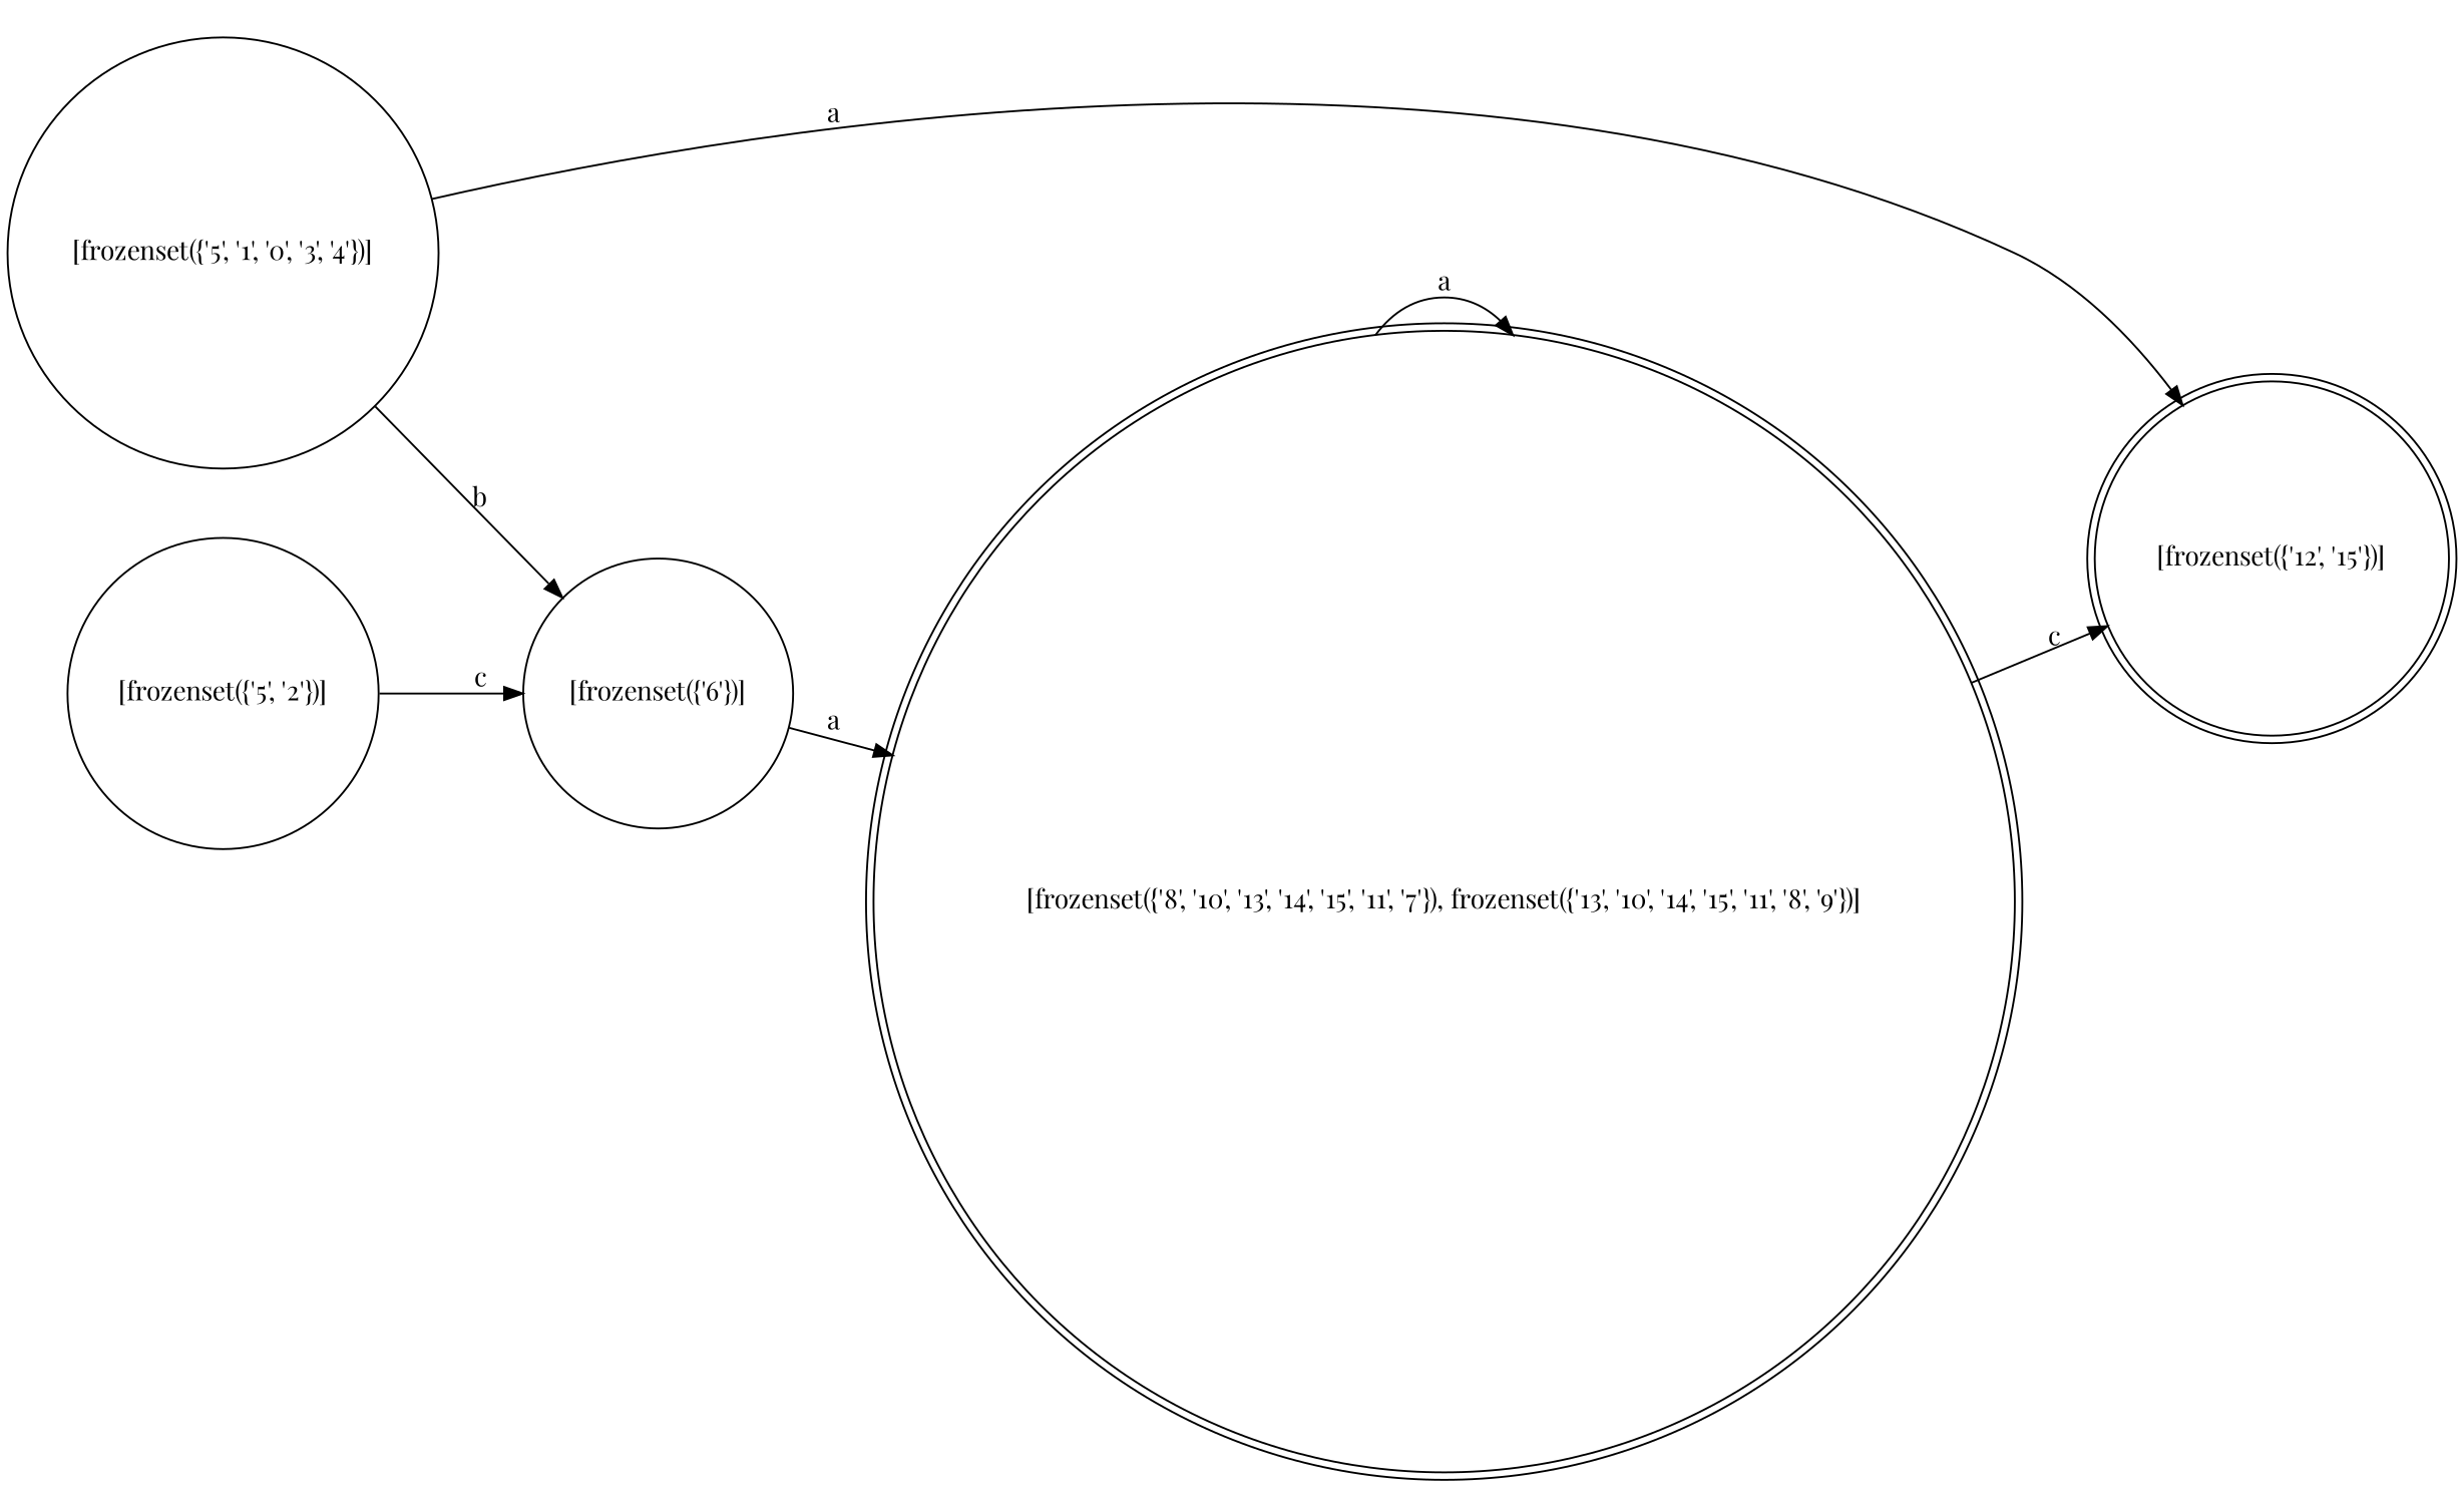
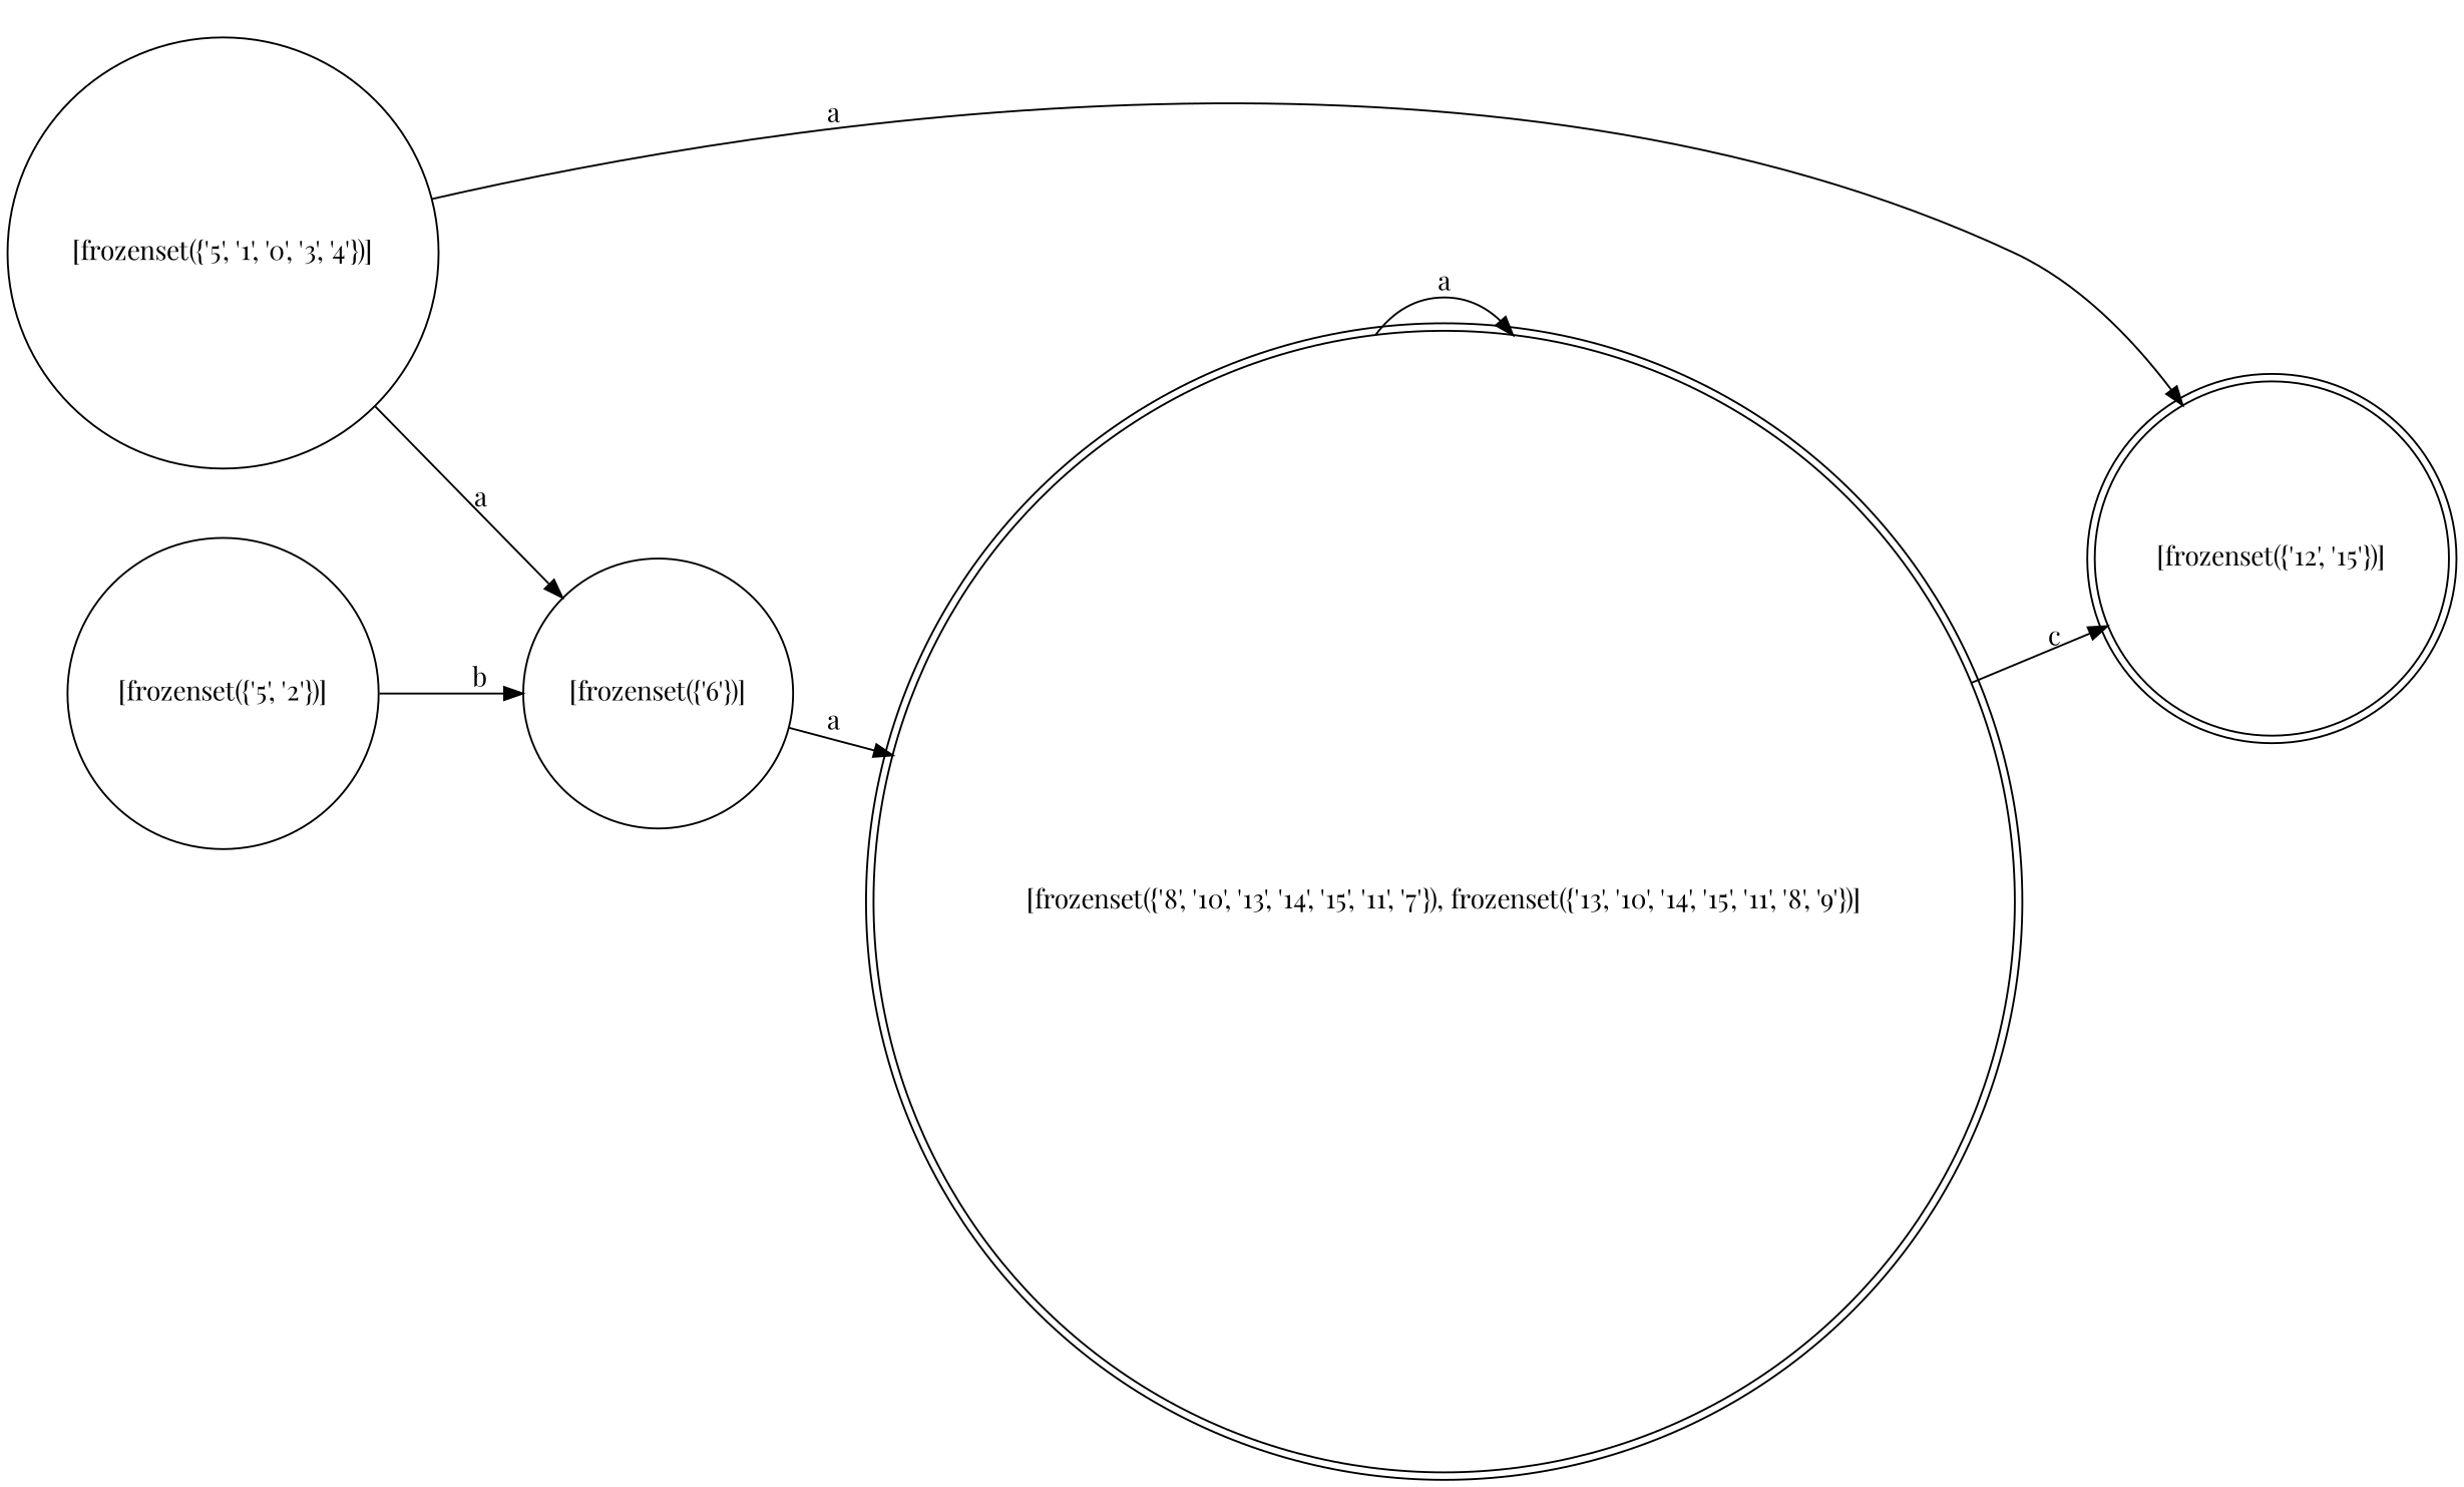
  digraph {
    fontname="Playfair Display"
    rankdir=LR
    node [fontname="Playfair Display" shape=circle]
    edge [fontname="Playfair Display"]
    "[frozenset({'8', '10', '13', '14', '15', '11', '7'}), frozenset({'13', '10', '14', '15', '11', '8', '9'})]" [shape=doublecircle]
    "[frozenset({'6'})]"
    "[frozenset({'12', '15'})]" [shape=doublecircle]
    "[frozenset({'5', '1', '0', '3', '4'})]"
    "[frozenset({'5', '2'})]"
    "[frozenset({'8', '10', '13', '14', '15', '11', '7'}), frozenset({'13', '10', '14', '15', '11', '8', '9'})]" -> "[frozenset({'8', '10', '13', '14', '15', '11', '7'}), frozenset({'13', '10', '14', '15', '11', '8', '9'})]" [label=a]
    "[frozenset({'8', '10', '13', '14', '15', '11', '7'}), frozenset({'13', '10', '14', '15', '11', '8', '9'})]" -> "[frozenset({'12', '15'})]" [label=c]
    "[frozenset({'6'})]" -> "[frozenset({'8', '10', '13', '14', '15', '11', '7'}), frozenset({'13', '10', '14', '15', '11', '8', '9'})]" [label=a]
-   "[frozenset({'5', '1', '0', '3', '4'})]" -> "[frozenset({'6'})]" [label=b]
+   "[frozenset({'5', '1', '0', '3', '4'})]" -> "[frozenset({'6'})]" [label=a]
    "[frozenset({'5', '1', '0', '3', '4'})]" -> "[frozenset({'12', '15'})]" [label=a]
-   "[frozenset({'5', '2'})]" -> "[frozenset({'6'})]" [label=c]
+   "[frozenset({'5', '2'})]" -> "[frozenset({'6'})]" [label=b]
  }
